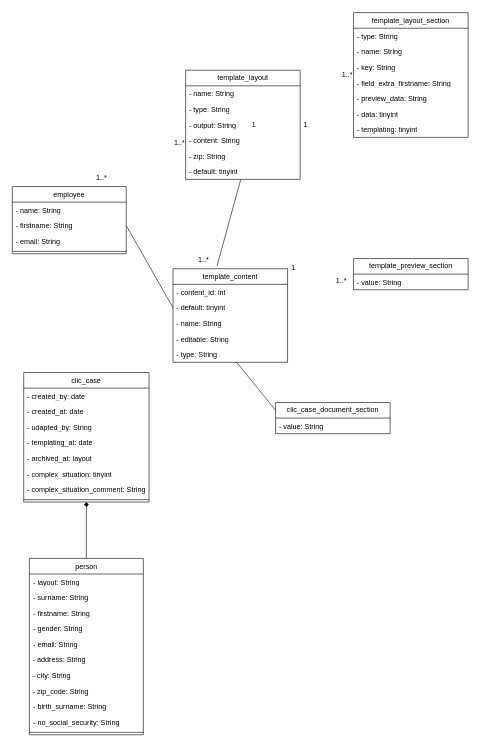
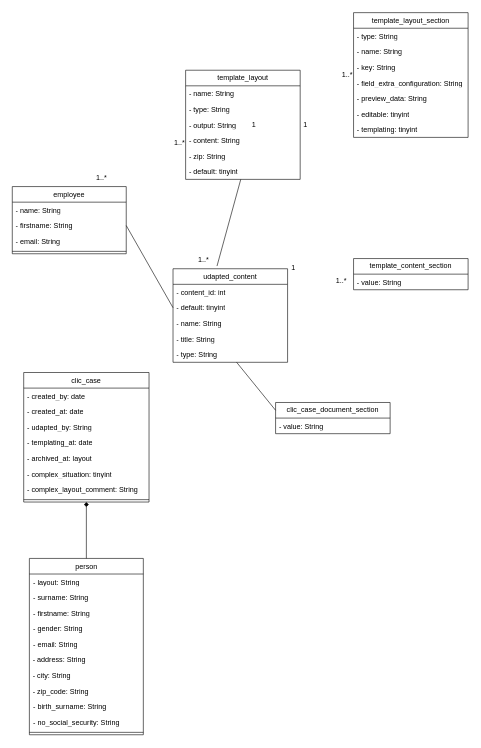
  <mxCell id="0" />
  <mxCell id="1" parent="0" />
- <mxCell id="2" value="template_content" style="swimlane;fontStyle=0;childLayout=stackLayout;horizontal=1;startSize=26;fillColor=none;horizontalStack=0;resizeParent=1;resizeParentMax=0;resizeLast=0;collapsible=1;marginBottom=0;whiteSpace=wrap;html=1;" parent="1" vertex="1"><mxGeometry x="288" y="447" width="191" height="156" as="geometry"><mxRectangle x="120" y="110" width="90" height="30" as="alternateBounds" /></mxGeometry></mxCell>
+ <mxCell id="2" value="udapted_content" style="swimlane;fontStyle=0;childLayout=stackLayout;horizontal=1;startSize=26;fillColor=none;horizontalStack=0;resizeParent=1;resizeParentMax=0;resizeLast=0;collapsible=1;marginBottom=0;whiteSpace=wrap;html=1;" parent="1" vertex="1"><mxGeometry x="288" y="447" width="191" height="156" as="geometry"><mxRectangle x="120" y="110" width="90" height="30" as="alternateBounds" /></mxGeometry></mxCell>
  <mxCell id="3" value="- content_id: int" style="text;strokeColor=none;fillColor=none;align=left;verticalAlign=top;spacingLeft=4;spacingRight=4;overflow=hidden;rotatable=0;points=[[0,0.5],[1,0.5]];portConstraint=eastwest;whiteSpace=wrap;html=1;" vertex="1" parent="2"><mxGeometry y="26" width="191" height="26" as="geometry" /></mxCell>
  <mxCell id="4" value="- default: tinyint" style="text;strokeColor=none;fillColor=none;align=left;verticalAlign=top;spacingLeft=4;spacingRight=4;overflow=hidden;rotatable=0;points=[[0,0.5],[1,0.5]];portConstraint=eastwest;whiteSpace=wrap;html=1;" vertex="1" parent="2"><mxGeometry y="52" width="191" height="26" as="geometry" /></mxCell>
  <mxCell id="5" value="- name: String" style="text;strokeColor=none;fillColor=none;align=left;verticalAlign=top;spacingLeft=4;spacingRight=4;overflow=hidden;rotatable=0;points=[[0,0.5],[1,0.5]];portConstraint=eastwest;whiteSpace=wrap;html=1;" vertex="1" parent="2"><mxGeometry y="78" width="191" height="26" as="geometry" /></mxCell>
- <mxCell id="6" value="- editable: String" style="text;strokeColor=none;fillColor=none;align=left;verticalAlign=top;spacingLeft=4;spacingRight=4;overflow=hidden;rotatable=0;points=[[0,0.5],[1,0.5]];portConstraint=eastwest;whiteSpace=wrap;html=1;" vertex="1" parent="2"><mxGeometry y="104" width="191" height="26" as="geometry" /></mxCell>
+ <mxCell id="6" value="- title: String" style="text;strokeColor=none;fillColor=none;align=left;verticalAlign=top;spacingLeft=4;spacingRight=4;overflow=hidden;rotatable=0;points=[[0,0.5],[1,0.5]];portConstraint=eastwest;whiteSpace=wrap;html=1;" vertex="1" parent="2"><mxGeometry y="104" width="191" height="26" as="geometry" /></mxCell>
  <mxCell id="7" value="- type: String" style="text;strokeColor=none;fillColor=none;align=left;verticalAlign=top;spacingLeft=4;spacingRight=4;overflow=hidden;rotatable=0;points=[[0,0.5],[1,0.5]];portConstraint=eastwest;whiteSpace=wrap;html=1;" vertex="1" parent="2"><mxGeometry y="130" width="191" height="26" as="geometry" /></mxCell>
  <mxCell id="8" value="&lt;span style=&quot;font-weight: 400;&quot;&gt;employee&lt;/span&gt;" style="swimlane;fontStyle=1;align=center;verticalAlign=top;childLayout=stackLayout;horizontal=1;startSize=26;horizontalStack=0;resizeParent=1;resizeParentMax=0;resizeLast=0;collapsible=1;marginBottom=0;whiteSpace=wrap;html=1;" parent="1" vertex="1"><mxGeometry x="20" y="310" width="190" height="112" as="geometry" /></mxCell>
  <mxCell id="9" value="- name: String" style="text;strokeColor=none;fillColor=none;align=left;verticalAlign=top;spacingLeft=4;spacingRight=4;overflow=hidden;rotatable=0;points=[[0,0.5],[1,0.5]];portConstraint=eastwest;whiteSpace=wrap;html=1;" parent="8" vertex="1"><mxGeometry y="26" width="190" height="26" as="geometry" /></mxCell>
  <mxCell id="10" value="- firstname: String" style="text;strokeColor=none;fillColor=none;align=left;verticalAlign=top;spacingLeft=4;spacingRight=4;overflow=hidden;rotatable=0;points=[[0,0.5],[1,0.5]];portConstraint=eastwest;whiteSpace=wrap;html=1;" parent="8" vertex="1"><mxGeometry y="52" width="190" height="26" as="geometry" /></mxCell>
  <mxCell id="11" value="- email: String" style="text;strokeColor=none;fillColor=none;align=left;verticalAlign=top;spacingLeft=4;spacingRight=4;overflow=hidden;rotatable=0;points=[[0,0.5],[1,0.5]];portConstraint=eastwest;whiteSpace=wrap;html=1;" parent="8" vertex="1"><mxGeometry y="78" width="190" height="26" as="geometry" /></mxCell>
  <mxCell id="12" value="" style="line;strokeWidth=1;fillColor=none;align=left;verticalAlign=middle;spacingTop=-1;spacingLeft=3;spacingRight=3;rotatable=0;labelPosition=right;points=[];portConstraint=eastwest;strokeColor=inherit;" parent="8" vertex="1"><mxGeometry y="104" width="190" height="8" as="geometry" /></mxCell>
  <mxCell id="13" value="template_layout" style="swimlane;fontStyle=0;childLayout=stackLayout;horizontal=1;startSize=26;fillColor=none;horizontalStack=0;resizeParent=1;resizeParentMax=0;resizeLast=0;collapsible=1;marginBottom=0;whiteSpace=wrap;html=1;" vertex="1" parent="1"><mxGeometry x="309" y="116" width="191" height="182" as="geometry"><mxRectangle x="120" y="110" width="90" height="30" as="alternateBounds" /></mxGeometry></mxCell>
  <mxCell id="14" value="- name: String" style="text;strokeColor=none;fillColor=none;align=left;verticalAlign=top;spacingLeft=4;spacingRight=4;overflow=hidden;rotatable=0;points=[[0,0.5],[1,0.5]];portConstraint=eastwest;whiteSpace=wrap;html=1;" vertex="1" parent="13"><mxGeometry y="26" width="191" height="26" as="geometry" /></mxCell>
  <mxCell id="15" value="- type: String" style="text;strokeColor=none;fillColor=none;align=left;verticalAlign=top;spacingLeft=4;spacingRight=4;overflow=hidden;rotatable=0;points=[[0,0.5],[1,0.5]];portConstraint=eastwest;whiteSpace=wrap;html=1;" vertex="1" parent="13"><mxGeometry y="52" width="191" height="26" as="geometry" /></mxCell>
  <mxCell id="16" value="- output: String" style="text;strokeColor=none;fillColor=none;align=left;verticalAlign=top;spacingLeft=4;spacingRight=4;overflow=hidden;rotatable=0;points=[[0,0.5],[1,0.5]];portConstraint=eastwest;whiteSpace=wrap;html=1;" vertex="1" parent="13"><mxGeometry y="78" width="191" height="26" as="geometry" /></mxCell>
  <mxCell id="17" value="- content: String" style="text;strokeColor=none;fillColor=none;align=left;verticalAlign=top;spacingLeft=4;spacingRight=4;overflow=hidden;rotatable=0;points=[[0,0.5],[1,0.5]];portConstraint=eastwest;whiteSpace=wrap;html=1;" vertex="1" parent="13"><mxGeometry y="104" width="191" height="26" as="geometry" /></mxCell>
  <mxCell id="18" value="- zip: String" style="text;strokeColor=none;fillColor=none;align=left;verticalAlign=top;spacingLeft=4;spacingRight=4;overflow=hidden;rotatable=0;points=[[0,0.5],[1,0.5]];portConstraint=eastwest;whiteSpace=wrap;html=1;" vertex="1" parent="13"><mxGeometry y="130" width="191" height="26" as="geometry" /></mxCell>
  <mxCell id="19" value="- default: tinyint" style="text;strokeColor=none;fillColor=none;align=left;verticalAlign=top;spacingLeft=4;spacingRight=4;overflow=hidden;rotatable=0;points=[[0,0.5],[1,0.5]];portConstraint=eastwest;whiteSpace=wrap;html=1;" vertex="1" parent="13"><mxGeometry y="156" width="191" height="26" as="geometry" /></mxCell>
  <mxCell id="20" value="template_layout_section" style="swimlane;fontStyle=0;childLayout=stackLayout;horizontal=1;startSize=26;fillColor=none;horizontalStack=0;resizeParent=1;resizeParentMax=0;resizeLast=0;collapsible=1;marginBottom=0;whiteSpace=wrap;html=1;" vertex="1" parent="1"><mxGeometry x="589" y="20" width="191" height="208" as="geometry"><mxRectangle x="120" y="110" width="90" height="30" as="alternateBounds" /></mxGeometry></mxCell>
  <mxCell id="21" value="- type: String" style="text;strokeColor=none;fillColor=none;align=left;verticalAlign=top;spacingLeft=4;spacingRight=4;overflow=hidden;rotatable=0;points=[[0,0.5],[1,0.5]];portConstraint=eastwest;whiteSpace=wrap;html=1;" vertex="1" parent="20"><mxGeometry y="26" width="191" height="26" as="geometry" /></mxCell>
  <mxCell id="22" value="- name: String" style="text;strokeColor=none;fillColor=none;align=left;verticalAlign=top;spacingLeft=4;spacingRight=4;overflow=hidden;rotatable=0;points=[[0,0.5],[1,0.5]];portConstraint=eastwest;whiteSpace=wrap;html=1;" vertex="1" parent="20"><mxGeometry y="52" width="191" height="26" as="geometry" /></mxCell>
  <mxCell id="23" value="- key: String" style="text;strokeColor=none;fillColor=none;align=left;verticalAlign=top;spacingLeft=4;spacingRight=4;overflow=hidden;rotatable=0;points=[[0,0.5],[1,0.5]];portConstraint=eastwest;whiteSpace=wrap;html=1;" vertex="1" parent="20"><mxGeometry y="78" width="191" height="26" as="geometry" /></mxCell>
- <mxCell id="24" value="- field_extra_firstname: String" style="text;strokeColor=none;fillColor=none;align=left;verticalAlign=top;spacingLeft=4;spacingRight=4;overflow=hidden;rotatable=0;points=[[0,0.5],[1,0.5]];portConstraint=eastwest;whiteSpace=wrap;html=1;" vertex="1" parent="20"><mxGeometry y="104" width="191" height="26" as="geometry" /></mxCell>
+ <mxCell id="24" value="- field_extra_configuration: String" style="text;strokeColor=none;fillColor=none;align=left;verticalAlign=top;spacingLeft=4;spacingRight=4;overflow=hidden;rotatable=0;points=[[0,0.5],[1,0.5]];portConstraint=eastwest;whiteSpace=wrap;html=1;" vertex="1" parent="20"><mxGeometry y="104" width="191" height="26" as="geometry" /></mxCell>
  <mxCell id="25" value="- preview_data: String" style="text;strokeColor=none;fillColor=none;align=left;verticalAlign=top;spacingLeft=4;spacingRight=4;overflow=hidden;rotatable=0;points=[[0,0.5],[1,0.5]];portConstraint=eastwest;whiteSpace=wrap;html=1;" vertex="1" parent="20"><mxGeometry y="130" width="191" height="26" as="geometry" /></mxCell>
- <mxCell id="26" value="- data: tinyint" style="text;strokeColor=none;fillColor=none;align=left;verticalAlign=top;spacingLeft=4;spacingRight=4;overflow=hidden;rotatable=0;points=[[0,0.5],[1,0.5]];portConstraint=eastwest;whiteSpace=wrap;html=1;" vertex="1" parent="20"><mxGeometry y="156" width="191" height="26" as="geometry" /></mxCell>
+ <mxCell id="26" value="- editable: tinyint" style="text;strokeColor=none;fillColor=none;align=left;verticalAlign=top;spacingLeft=4;spacingRight=4;overflow=hidden;rotatable=0;points=[[0,0.5],[1,0.5]];portConstraint=eastwest;whiteSpace=wrap;html=1;" vertex="1" parent="20"><mxGeometry y="156" width="191" height="26" as="geometry" /></mxCell>
  <mxCell id="27" value="- templating: tinyint" style="text;strokeColor=none;fillColor=none;align=left;verticalAlign=top;spacingLeft=4;spacingRight=4;overflow=hidden;rotatable=0;points=[[0,0.5],[1,0.5]];portConstraint=eastwest;whiteSpace=wrap;html=1;" vertex="1" parent="20"><mxGeometry y="182" width="191" height="26" as="geometry" /></mxCell>
- <mxCell id="28" value="template_preview_section" style="swimlane;fontStyle=0;childLayout=stackLayout;horizontal=1;startSize=26;fillColor=none;horizontalStack=0;resizeParent=1;resizeParentMax=0;resizeLast=0;collapsible=1;marginBottom=0;whiteSpace=wrap;html=1;" vertex="1" parent="1"><mxGeometry x="589" y="430" width="191" height="52" as="geometry"><mxRectangle x="120" y="110" width="90" height="30" as="alternateBounds" /></mxGeometry></mxCell>
+ <mxCell id="28" value="template_content_section" style="swimlane;fontStyle=0;childLayout=stackLayout;horizontal=1;startSize=26;fillColor=none;horizontalStack=0;resizeParent=1;resizeParentMax=0;resizeLast=0;collapsible=1;marginBottom=0;whiteSpace=wrap;html=1;" vertex="1" parent="1"><mxGeometry x="589" y="430" width="191" height="52" as="geometry"><mxRectangle x="120" y="110" width="90" height="30" as="alternateBounds" /></mxGeometry></mxCell>
  <mxCell id="29" value="- value: String" style="text;strokeColor=none;fillColor=none;align=left;verticalAlign=top;spacingLeft=4;spacingRight=4;overflow=hidden;rotatable=0;points=[[0,0.5],[1,0.5]];portConstraint=eastwest;whiteSpace=wrap;html=1;" vertex="1" parent="28"><mxGeometry y="26" width="191" height="26" as="geometry" /></mxCell>
  <mxCell id="30" value="clic_case_document_section" style="swimlane;fontStyle=0;childLayout=stackLayout;horizontal=1;startSize=26;fillColor=none;horizontalStack=0;resizeParent=1;resizeParentMax=0;resizeLast=0;collapsible=1;marginBottom=0;whiteSpace=wrap;html=1;" vertex="1" parent="1"><mxGeometry x="459" y="670" width="191" height="52" as="geometry"><mxRectangle x="120" y="110" width="90" height="30" as="alternateBounds" /></mxGeometry></mxCell>
  <mxCell id="31" value="- value: String" style="text;strokeColor=none;fillColor=none;align=left;verticalAlign=top;spacingLeft=4;spacingRight=4;overflow=hidden;rotatable=0;points=[[0,0.5],[1,0.5]];portConstraint=eastwest;whiteSpace=wrap;html=1;" vertex="1" parent="30"><mxGeometry y="26" width="191" height="26" as="geometry" /></mxCell>
  <mxCell id="32" value="" style="endArrow=none;html=1;rounded=0;exitX=0.384;exitY=-0.029;exitDx=0;exitDy=0;exitPerimeter=0;" edge="1" parent="1" source="2" target="19"><mxGeometry width="50" height="50" relative="1" as="geometry"><mxPoint x="509" y="280" as="sourcePoint" /><mxPoint x="559" y="230" as="targetPoint" /></mxGeometry></mxCell>
  <mxCell id="33" value="&lt;span style=&quot;font-weight: 400;&quot;&gt;clic_case&lt;/span&gt;" style="swimlane;fontStyle=1;align=center;verticalAlign=top;childLayout=stackLayout;horizontal=1;startSize=26;horizontalStack=0;resizeParent=1;resizeParentMax=0;resizeLast=0;collapsible=1;marginBottom=0;whiteSpace=wrap;html=1;" vertex="1" parent="1"><mxGeometry x="39" y="620" width="209" height="216" as="geometry" /></mxCell>
  <mxCell id="34" value="- created_by: date" style="text;strokeColor=none;fillColor=none;align=left;verticalAlign=top;spacingLeft=4;spacingRight=4;overflow=hidden;rotatable=0;points=[[0,0.5],[1,0.5]];portConstraint=eastwest;whiteSpace=wrap;html=1;" vertex="1" parent="33"><mxGeometry y="26" width="209" height="26" as="geometry" /></mxCell>
  <mxCell id="35" value="- created_at: date" style="text;strokeColor=none;fillColor=none;align=left;verticalAlign=top;spacingLeft=4;spacingRight=4;overflow=hidden;rotatable=0;points=[[0,0.5],[1,0.5]];portConstraint=eastwest;whiteSpace=wrap;html=1;" vertex="1" parent="33"><mxGeometry y="52" width="209" height="26" as="geometry" /></mxCell>
  <mxCell id="36" value="- udapted_by: String" style="text;strokeColor=none;fillColor=none;align=left;verticalAlign=top;spacingLeft=4;spacingRight=4;overflow=hidden;rotatable=0;points=[[0,0.5],[1,0.5]];portConstraint=eastwest;whiteSpace=wrap;html=1;" vertex="1" parent="33"><mxGeometry y="78" width="209" height="26" as="geometry" /></mxCell>
  <mxCell id="37" value="- templating_at: date" style="text;strokeColor=none;fillColor=none;align=left;verticalAlign=top;spacingLeft=4;spacingRight=4;overflow=hidden;rotatable=0;points=[[0,0.5],[1,0.5]];portConstraint=eastwest;whiteSpace=wrap;html=1;" vertex="1" parent="33"><mxGeometry y="104" width="209" height="26" as="geometry" /></mxCell>
  <mxCell id="38" value="- archived_at: layout" style="text;strokeColor=none;fillColor=none;align=left;verticalAlign=top;spacingLeft=4;spacingRight=4;overflow=hidden;rotatable=0;points=[[0,0.5],[1,0.5]];portConstraint=eastwest;whiteSpace=wrap;html=1;" vertex="1" parent="33"><mxGeometry y="130" width="209" height="26" as="geometry" /></mxCell>
  <mxCell id="39" value="- complex_situation: tinyint" style="text;strokeColor=none;fillColor=none;align=left;verticalAlign=top;spacingLeft=4;spacingRight=4;overflow=hidden;rotatable=0;points=[[0,0.5],[1,0.5]];portConstraint=eastwest;whiteSpace=wrap;html=1;" vertex="1" parent="33"><mxGeometry y="156" width="209" height="26" as="geometry" /></mxCell>
- <mxCell id="40" value="- complex_situation_comment: String" style="text;strokeColor=none;fillColor=none;align=left;verticalAlign=top;spacingLeft=4;spacingRight=4;overflow=hidden;rotatable=0;points=[[0,0.5],[1,0.5]];portConstraint=eastwest;whiteSpace=wrap;html=1;" vertex="1" parent="33"><mxGeometry y="182" width="209" height="26" as="geometry" /></mxCell>
+ <mxCell id="40" value="- complex_layout_comment: String" style="text;strokeColor=none;fillColor=none;align=left;verticalAlign=top;spacingLeft=4;spacingRight=4;overflow=hidden;rotatable=0;points=[[0,0.5],[1,0.5]];portConstraint=eastwest;whiteSpace=wrap;html=1;" vertex="1" parent="33"><mxGeometry y="182" width="209" height="26" as="geometry" /></mxCell>
  <mxCell id="41" value="" style="line;strokeWidth=1;fillColor=none;align=left;verticalAlign=middle;spacingTop=-1;spacingLeft=3;spacingRight=3;rotatable=0;labelPosition=right;points=[];portConstraint=eastwest;strokeColor=inherit;" vertex="1" parent="33"><mxGeometry y="208" width="209" height="8" as="geometry" /></mxCell>
  <mxCell id="42" value="&lt;span style=&quot;font-weight: 400;&quot;&gt;person&lt;/span&gt;" style="swimlane;fontStyle=1;align=center;verticalAlign=top;childLayout=stackLayout;horizontal=1;startSize=26;horizontalStack=0;resizeParent=1;resizeParentMax=0;resizeLast=0;collapsible=1;marginBottom=0;whiteSpace=wrap;html=1;" vertex="1" parent="1"><mxGeometry x="48.5" y="930" width="190" height="294" as="geometry" /></mxCell>
  <mxCell id="43" value="- layout: String" style="text;strokeColor=none;fillColor=none;align=left;verticalAlign=top;spacingLeft=4;spacingRight=4;overflow=hidden;rotatable=0;points=[[0,0.5],[1,0.5]];portConstraint=eastwest;whiteSpace=wrap;html=1;" vertex="1" parent="42"><mxGeometry y="26" width="190" height="26" as="geometry" /></mxCell>
  <mxCell id="44" value="- surname: String" style="text;strokeColor=none;fillColor=none;align=left;verticalAlign=top;spacingLeft=4;spacingRight=4;overflow=hidden;rotatable=0;points=[[0,0.5],[1,0.5]];portConstraint=eastwest;whiteSpace=wrap;html=1;" vertex="1" parent="42"><mxGeometry y="52" width="190" height="26" as="geometry" /></mxCell>
  <mxCell id="45" value="- firstname: String" style="text;strokeColor=none;fillColor=none;align=left;verticalAlign=top;spacingLeft=4;spacingRight=4;overflow=hidden;rotatable=0;points=[[0,0.5],[1,0.5]];portConstraint=eastwest;whiteSpace=wrap;html=1;" vertex="1" parent="42"><mxGeometry y="78" width="190" height="26" as="geometry" /></mxCell>
  <mxCell id="46" value="- gender: String" style="text;strokeColor=none;fillColor=none;align=left;verticalAlign=top;spacingLeft=4;spacingRight=4;overflow=hidden;rotatable=0;points=[[0,0.5],[1,0.5]];portConstraint=eastwest;whiteSpace=wrap;html=1;" vertex="1" parent="42"><mxGeometry y="104" width="190" height="26" as="geometry" /></mxCell>
  <mxCell id="47" value="- email: String" style="text;strokeColor=none;fillColor=none;align=left;verticalAlign=top;spacingLeft=4;spacingRight=4;overflow=hidden;rotatable=0;points=[[0,0.5],[1,0.5]];portConstraint=eastwest;whiteSpace=wrap;html=1;" vertex="1" parent="42"><mxGeometry y="130" width="190" height="26" as="geometry" /></mxCell>
  <mxCell id="48" value="- address: String" style="text;align=left;verticalAlign=top;spacingLeft=4;spacingRight=4;overflow=hidden;rotatable=0;points=[[0,0.5],[1,0.5]];portConstraint=eastwest;" vertex="1" parent="42"><mxGeometry y="156" width="190" height="26" as="geometry" /></mxCell>
  <mxCell id="49" value="- city: String" style="text;align=left;verticalAlign=top;spacingLeft=4;spacingRight=4;overflow=hidden;rotatable=0;points=[[0,0.5],[1,0.5]];portConstraint=eastwest;" vertex="1" parent="42"><mxGeometry y="182" width="190" height="26" as="geometry" /></mxCell>
  <mxCell id="50" value="- zip_code: String" style="text;align=left;verticalAlign=top;spacingLeft=4;spacingRight=4;overflow=hidden;rotatable=0;points=[[0,0.5],[1,0.5]];portConstraint=eastwest;" vertex="1" parent="42"><mxGeometry y="208" width="190" height="26" as="geometry" /></mxCell>
  <mxCell id="51" value="- birth_surname: String" style="text;strokeColor=none;fillColor=none;align=left;verticalAlign=top;spacingLeft=4;spacingRight=4;overflow=hidden;rotatable=0;points=[[0,0.5],[1,0.5]];portConstraint=eastwest;whiteSpace=wrap;html=1;" vertex="1" parent="42"><mxGeometry y="234" width="190" height="26" as="geometry" /></mxCell>
  <mxCell id="52" value="- no_social_security: String" style="text;strokeColor=none;fillColor=none;align=left;verticalAlign=top;spacingLeft=4;spacingRight=4;overflow=hidden;rotatable=0;points=[[0,0.5],[1,0.5]];portConstraint=eastwest;whiteSpace=wrap;html=1;" vertex="1" parent="42"><mxGeometry y="260" width="190" height="26" as="geometry" /></mxCell>
  <mxCell id="53" value="" style="line;strokeWidth=1;fillColor=none;align=left;verticalAlign=middle;spacingTop=-1;spacingLeft=3;spacingRight=3;rotatable=0;labelPosition=right;points=[];portConstraint=eastwest;strokeColor=inherit;" vertex="1" parent="42"><mxGeometry y="286" width="190" height="8" as="geometry" /></mxCell>
  <mxCell id="54" value="" style="endArrow=diamond;html=1;rounded=0;entryX=0.5;entryY=1;entryDx=0;entryDy=0;" edge="1" parent="1" source="42" target="33"><mxGeometry width="50" height="50" relative="1" as="geometry"><mxPoint x="246" y="795" as="sourcePoint" /><mxPoint x="129" y="700" as="targetPoint" /></mxGeometry></mxCell>
  <mxCell id="55" value="" style="endArrow=none;html=1;rounded=0;exitX=1;exitY=0.5;exitDx=0;exitDy=0;entryX=0;entryY=0.5;entryDx=0;entryDy=0;" edge="1" parent="1" source="10" target="4"><mxGeometry width="50" height="50" relative="1" as="geometry"><mxPoint x="229" y="380" as="sourcePoint" /><mxPoint x="250" y="197" as="targetPoint" /></mxGeometry></mxCell>
  <mxCell id="56" value="1..*" style="text;html=1;align=center;verticalAlign=middle;whiteSpace=wrap;rounded=0;" vertex="1" parent="1"><mxGeometry x="539" y="452" width="60" height="30" as="geometry" /></mxCell>
  <mxCell id="57" value="1" style="text;html=1;align=center;verticalAlign=middle;whiteSpace=wrap;rounded=0;" vertex="1" parent="1"><mxGeometry x="459" y="430" width="60" height="30" as="geometry" /></mxCell>
  <mxCell id="58" value="1..*" style="text;html=1;align=center;verticalAlign=middle;whiteSpace=wrap;rounded=0;" vertex="1" parent="1"><mxGeometry x="549" y="109" width="60" height="30" as="geometry" /></mxCell>
  <mxCell id="59" value="1" style="text;html=1;align=center;verticalAlign=middle;whiteSpace=wrap;rounded=0;" vertex="1" parent="1"><mxGeometry x="479" y="192" width="60" height="30" as="geometry" /></mxCell>
  <mxCell id="60" value="1..*" style="text;html=1;align=center;verticalAlign=middle;whiteSpace=wrap;rounded=0;" vertex="1" parent="1"><mxGeometry x="139" y="280" width="60" height="30" as="geometry" /></mxCell>
  <mxCell id="61" value="1..*" style="text;html=1;align=center;verticalAlign=middle;whiteSpace=wrap;rounded=0;" vertex="1" parent="1"><mxGeometry x="269" y="222" width="60" height="30" as="geometry" /></mxCell>
  <mxCell id="62" value="1" style="text;html=1;align=center;verticalAlign=middle;whiteSpace=wrap;rounded=0;" vertex="1" parent="1"><mxGeometry x="393" y="192" width="60" height="30" as="geometry" /></mxCell>
  <mxCell id="63" value="1..*" style="text;html=1;align=center;verticalAlign=middle;whiteSpace=wrap;rounded=0;" vertex="1" parent="1"><mxGeometry x="309" y="417" width="60" height="30" as="geometry" /></mxCell>
  <mxCell id="64" value="" style="endArrow=none;html=1;rounded=0;entryX=0;entryY=0.25;entryDx=0;entryDy=0;" edge="1" parent="1" source="7" target="30"><mxGeometry width="50" height="50" relative="1" as="geometry"><mxPoint x="459" y="620" as="sourcePoint" /><mxPoint x="537" y="757" as="targetPoint" /></mxGeometry></mxCell>
